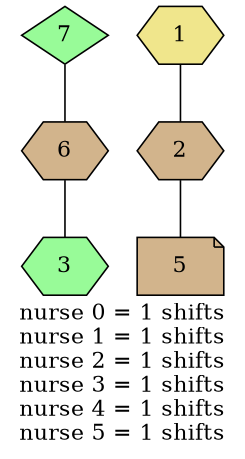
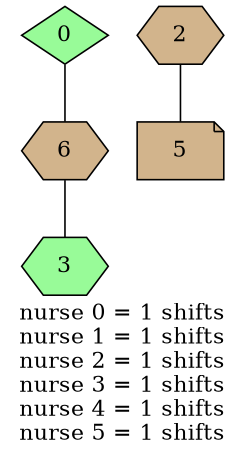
  graph {
    label="nurse 0 = 1 shifts\nnurse 1 = 1 shifts\nnurse 2 = 1 shifts\nnurse 3 = 1 shifts\nnurse 4 = 1 shifts\nnurse 5 = 1 shifts"
    node [fillcolor=tan shape=hexagon style=filled]
-   n1 [fillcolor=palegreen label=7 shape=diamond]
+   n1 [fillcolor=palegreen label=0 shape=diamond]
    n2 [label=6]
    n3 [fillcolor=palegreen label=3]
-   n4 [fillcolor=khaki label=1]
    n5 [label=2]
    n6 [label=5 shape=note]
    n1 -- n2
    n2 -- n3
-   n4 -- n5
    n5 -- n6
  }
